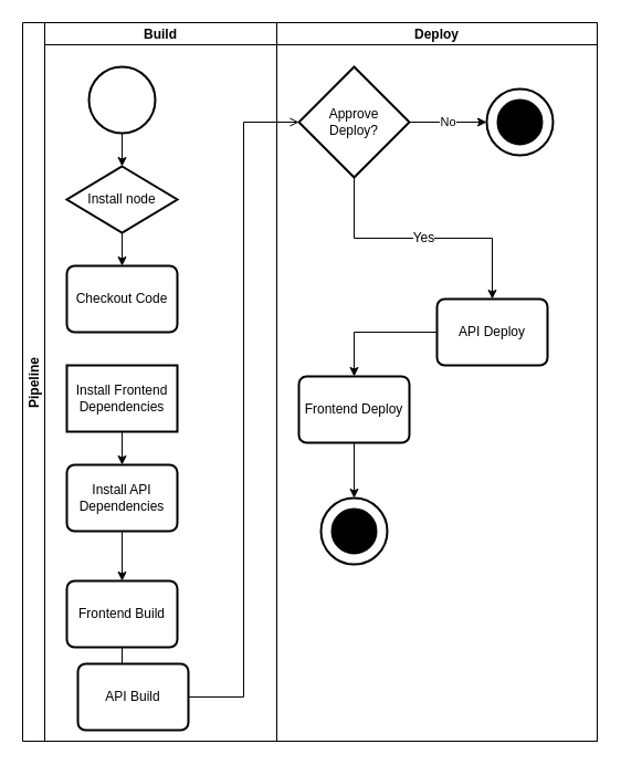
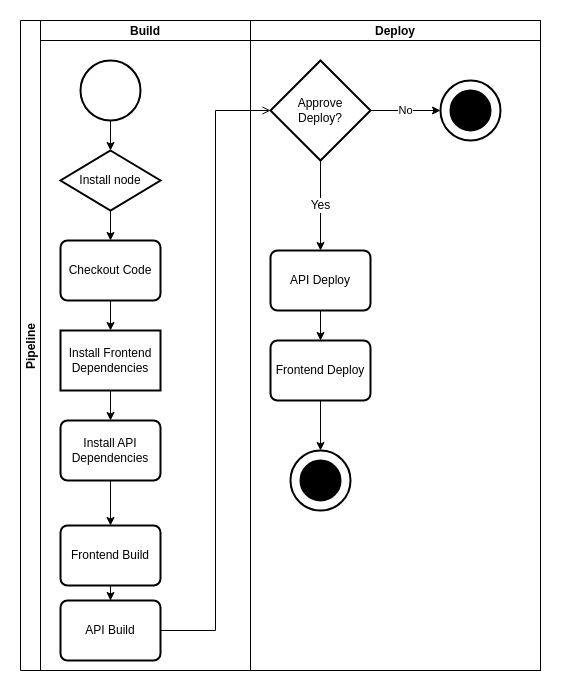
  <mxCell id="0" />
  <mxCell id="1" parent="0" />
  <mxCell id="2" value="Pipeline" style="swimlane;childLayout=stackLayout;resizeParent=1;resizeParentMax=0;startSize=20;horizontal=0;horizontalStack=1;fontSize=12;" parent="1" vertex="1"><mxGeometry x="20" y="20" width="520" height="650" as="geometry" /></mxCell>
  <mxCell id="3" value="Build" style="swimlane;startSize=20;fontSize=12;" parent="2" vertex="1"><mxGeometry x="20" width="210" height="650" as="geometry" /></mxCell>
  <mxCell id="4" value="Checkout Code" style="rounded=1;whiteSpace=wrap;html=1;absoluteArcSize=1;arcSize=14;strokeWidth=2;fontSize=12;" parent="3" vertex="1"><mxGeometry x="20" y="220" width="100" height="60" as="geometry" /></mxCell>
  <mxCell id="5" value="" style="edgeStyle=orthogonalEdgeStyle;rounded=0;orthogonalLoop=1;jettySize=auto;html=1;fontSize=12;" parent="3" source="6" target="9" edge="1"><mxGeometry relative="1" as="geometry" /></mxCell>
  <mxCell id="6" value="Install Frontend Dependencies" style="whiteSpace=wrap;html=1;absoluteArcSize=1;arcSize=14;strokeWidth=2;fontSize=12;rounded=0;" parent="3" vertex="1"><mxGeometry x="20" y="310" width="100" height="60" as="geometry" /></mxCell>
+ <mxCell id="7" value="" style="edgeStyle=orthogonalEdgeStyle;rounded=0;orthogonalLoop=1;jettySize=auto;html=1;fontSize=12;" parent="3" source="4" target="6" edge="1"><mxGeometry relative="1" as="geometry" /></mxCell>
  <mxCell id="8" value="" style="edgeStyle=orthogonalEdgeStyle;rounded=0;orthogonalLoop=1;jettySize=auto;html=1;fontSize=12;entryX=0.5;entryY=0;entryDx=0;entryDy=0;" parent="3" source="9" target="11" edge="1"><mxGeometry relative="1" as="geometry"><mxPoint x="70" y="490" as="targetPoint" /></mxGeometry></mxCell>
  <mxCell id="9" value="Install API Dependencies" style="rounded=1;whiteSpace=wrap;html=1;absoluteArcSize=1;arcSize=14;strokeWidth=2;fontSize=12;" parent="3" vertex="1"><mxGeometry x="20" y="400" width="100" height="60" as="geometry" /></mxCell>
  <mxCell id="10" value="" style="edgeStyle=orthogonalEdgeStyle;rounded=0;orthogonalLoop=1;jettySize=auto;html=1;fontSize=12;" parent="3" source="11" target="12" edge="1"><mxGeometry relative="1" as="geometry" /></mxCell>
  <mxCell id="11" value="Frontend Build" style="rounded=1;whiteSpace=wrap;html=1;absoluteArcSize=1;arcSize=14;strokeWidth=2;fontSize=12;" parent="3" vertex="1"><mxGeometry x="20" y="505" width="100" height="60" as="geometry" /></mxCell>
- <mxCell id="12" value="API Build" style="rounded=1;whiteSpace=wrap;html=1;absoluteArcSize=1;arcSize=14;strokeWidth=2;fontSize=12;" parent="3" vertex="1"><mxGeometry x="30" y="580" width="100" height="60" as="geometry" /></mxCell>
+ <mxCell id="12" value="API Build" style="rounded=1;whiteSpace=wrap;html=1;absoluteArcSize=1;arcSize=14;strokeWidth=2;fontSize=12;" parent="3" vertex="1"><mxGeometry x="20" y="580" width="100" height="60" as="geometry" /></mxCell>
  <mxCell id="13" value="Deploy" style="swimlane;startSize=20;fontSize=12;" parent="2" vertex="1"><mxGeometry x="230" width="290" height="650" as="geometry" /></mxCell>
  <mxCell id="14" value="Yes" style="edgeStyle=orthogonalEdgeStyle;rounded=0;orthogonalLoop=1;jettySize=auto;html=1;fontSize=12;exitX=0.5;exitY=1;exitDx=0;exitDy=0;exitPerimeter=0;" parent="13" source="20" target="16" edge="1"><mxGeometry relative="1" as="geometry"><mxPoint x="70" y="100" as="sourcePoint" /></mxGeometry></mxCell>
  <mxCell id="15" value="" style="edgeStyle=orthogonalEdgeStyle;rounded=0;orthogonalLoop=1;jettySize=auto;html=1;fontSize=12;" parent="13" source="16" target="18" edge="1"><mxGeometry relative="1" as="geometry" /></mxCell>
- <mxCell id="16" value="API Deploy" style="rounded=1;whiteSpace=wrap;html=1;absoluteArcSize=1;arcSize=14;strokeWidth=2;fontSize=12;" parent="13" vertex="1"><mxGeometry x="145" y="250" width="100" height="60" as="geometry" /></mxCell>
+ <mxCell id="16" value="API Deploy" style="rounded=1;whiteSpace=wrap;html=1;absoluteArcSize=1;arcSize=14;strokeWidth=2;fontSize=12;" parent="13" vertex="1"><mxGeometry x="20" y="230" width="100" height="60" as="geometry" /></mxCell>
  <mxCell id="17" value="" style="edgeStyle=none;html=1;entryX=0.5;entryY=0;entryDx=0;entryDy=0;entryPerimeter=0;" edge="1" parent="13" source="18" target="23"><mxGeometry relative="1" as="geometry" /></mxCell>
  <mxCell id="18" value="Frontend Deploy" style="rounded=1;whiteSpace=wrap;html=1;absoluteArcSize=1;arcSize=14;strokeWidth=2;fontSize=12;" parent="13" vertex="1"><mxGeometry x="20" y="320" width="100" height="60" as="geometry" /></mxCell>
  <mxCell id="19" value="No" style="edgeStyle=none;html=1;" edge="1" parent="13" source="20" target="21"><mxGeometry relative="1" as="geometry" /></mxCell>
  <mxCell id="20" value="Approve &lt;br&gt;Deploy?" style="strokeWidth=2;html=1;shape=mxgraph.flowchart.decision;whiteSpace=wrap;" vertex="1" parent="13"><mxGeometry x="20" y="40" width="100" height="100" as="geometry" /></mxCell>
  <mxCell id="21" value="" style="strokeWidth=2;html=1;shape=mxgraph.flowchart.start_2;whiteSpace=wrap;fontSize=8;" vertex="1" parent="13"><mxGeometry x="190" y="60" width="60" height="60" as="geometry" /></mxCell>
  <mxCell id="22" value="" style="strokeWidth=2;html=1;shape=mxgraph.flowchart.start_2;whiteSpace=wrap;fontSize=8;fillColor=#000000;" vertex="1" parent="13"><mxGeometry x="200" y="70" width="40" height="40" as="geometry" /></mxCell>
  <mxCell id="23" value="" style="strokeWidth=2;html=1;shape=mxgraph.flowchart.start_2;whiteSpace=wrap;fontSize=8;" vertex="1" parent="13"><mxGeometry x="40" y="430" width="60" height="60" as="geometry" /></mxCell>
  <mxCell id="24" value="" style="strokeWidth=2;html=1;shape=mxgraph.flowchart.start_2;whiteSpace=wrap;fontSize=8;fillColor=#000000;" vertex="1" parent="13"><mxGeometry x="50" y="440" width="40" height="40" as="geometry" /></mxCell>
  <mxCell id="25" style="edgeStyle=orthogonalEdgeStyle;rounded=0;orthogonalLoop=1;jettySize=auto;html=1;exitX=1;exitY=0.5;exitDx=0;exitDy=0;entryX=0;entryY=0.5;entryDx=0;entryDy=0;entryPerimeter=0;fontSize=12;endArrow=open;" parent="2" source="12" target="20" edge="1"><mxGeometry relative="1" as="geometry"><mxPoint x="270" y="70" as="targetPoint" /></mxGeometry></mxCell>
  <mxCell id="26" value="" style="edgeStyle=orthogonalEdgeStyle;rounded=0;orthogonalLoop=1;jettySize=auto;html=1;fontSize=12;" parent="1" source="27" target="29" edge="1"><mxGeometry relative="1" as="geometry" /></mxCell>
  <mxCell id="27" value="" style="strokeWidth=2;html=1;shape=mxgraph.flowchart.start_2;whiteSpace=wrap;fontSize=8;" parent="1" vertex="1"><mxGeometry x="80" y="60" width="60" height="60" as="geometry" /></mxCell>
  <mxCell id="28" value="" style="edgeStyle=orthogonalEdgeStyle;rounded=0;orthogonalLoop=1;jettySize=auto;html=1;fontSize=12;" parent="1" source="29" target="4" edge="1"><mxGeometry relative="1" as="geometry" /></mxCell>
  <mxCell id="29" value="Install node" style="rhombus;whiteSpace=wrap;html=1;absoluteArcSize=1;arcSize=14;strokeWidth=2;fontSize=12;" parent="1" vertex="1"><mxGeometry x="60" y="150" width="100" height="60" as="geometry" /></mxCell>
